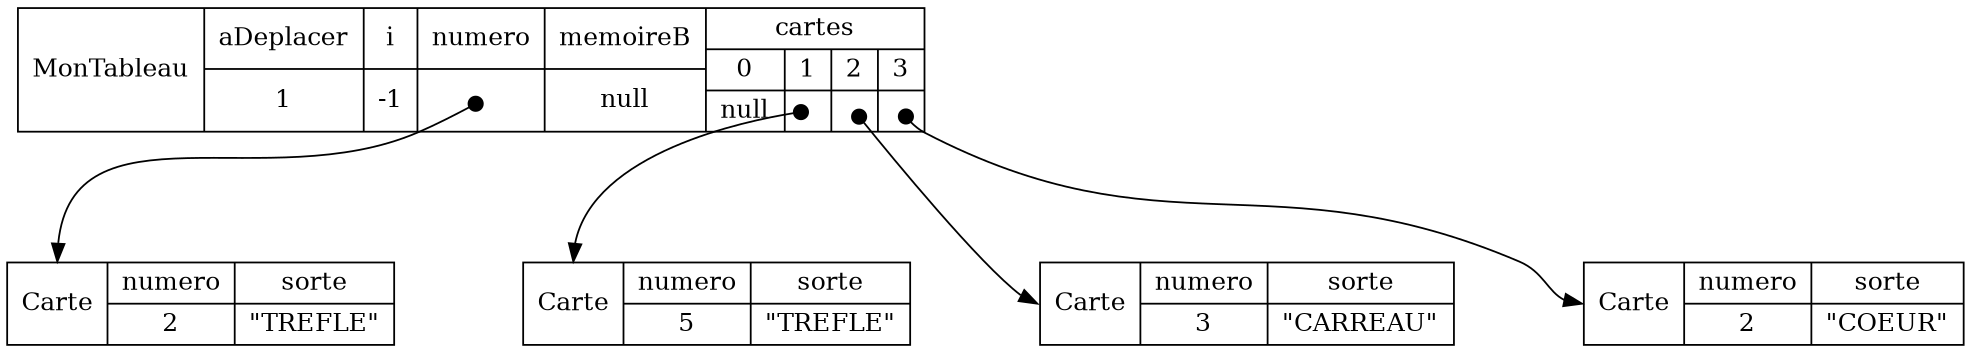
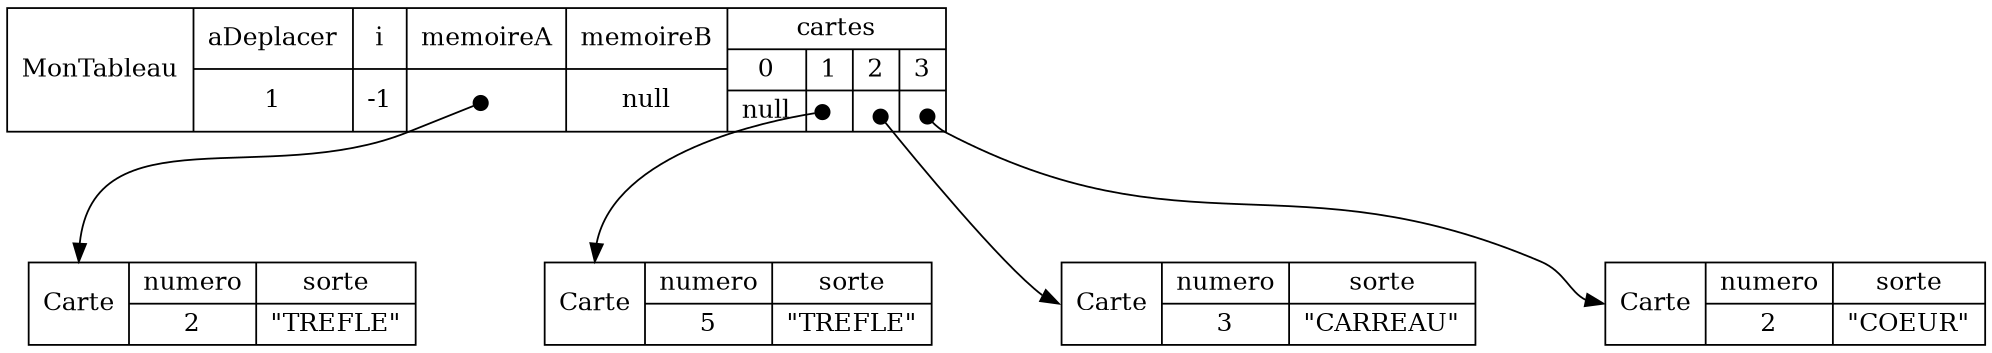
  digraph {
    compound=true
    nodesep=1.0
    rankdir=TB
    ranksep=1.0
    node [fillcolor=white shape=record style=filled]
    edge [arrowtail=dot dir=both headport=_C tailclip=false]
-   n1 [label="<_C>MonTableau|{aDeplacer|1}|{i|-1}|{numero|<cartes__V_0_0>}|{memoireB|null}|{cartes|{{0|null}|{1|<cartes__V_1_1>}|{2|<cartes__V_2_2>}|{3|<cartes__V_3_3>}}}"]
+   n1 [label="<_C>MonTableau|{aDeplacer|1}|{i|-1}|{memoireA|<cartes__V_0_0>}|{memoireB|null}|{cartes|{{0|null}|{1|<cartes__V_1_1>}|{2|<cartes__V_2_2>}|{3|<cartes__V_3_3>}}}"]
    n2 [label="<_C>Carte|{numero|2}|{sorte|\"TREFLE\"}"]
    n3 [label="<_C>Carte|{numero|5}|{sorte|\"TREFLE\"}"]
    n4 [label="<_C>Carte|{numero|3}|{sorte|\"CARREAU\"}"]
    n5 [label="<_C>Carte|{numero|2}|{sorte|\"COEUR\"}"]
    n1 -> n2 [tailport="cartes__V_0_0:c"]
    n1 -> n3 [tailport="cartes__V_1_1:c"]
    n1 -> n4 [tailport="cartes__V_2_2:c"]
    n1 -> n5 [tailport="cartes__V_3_3:c"]
  }
